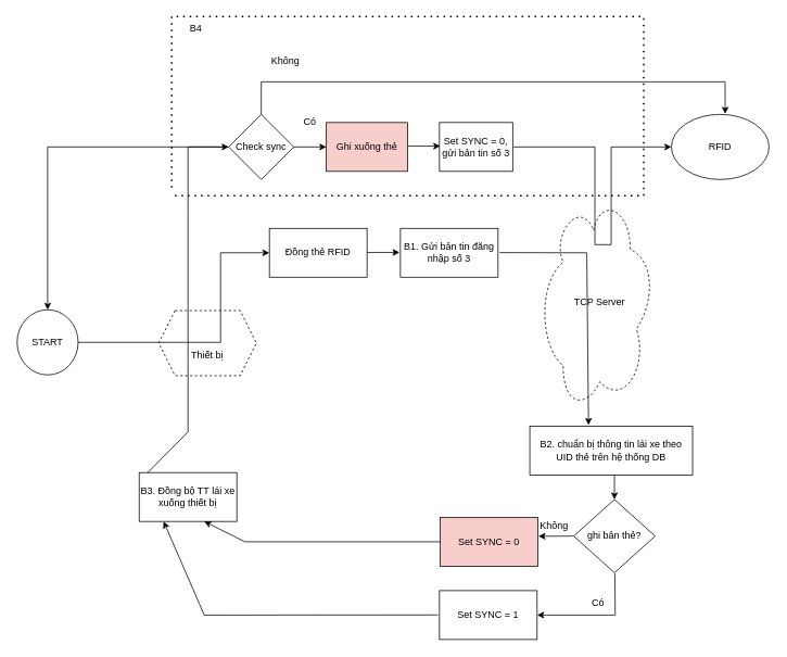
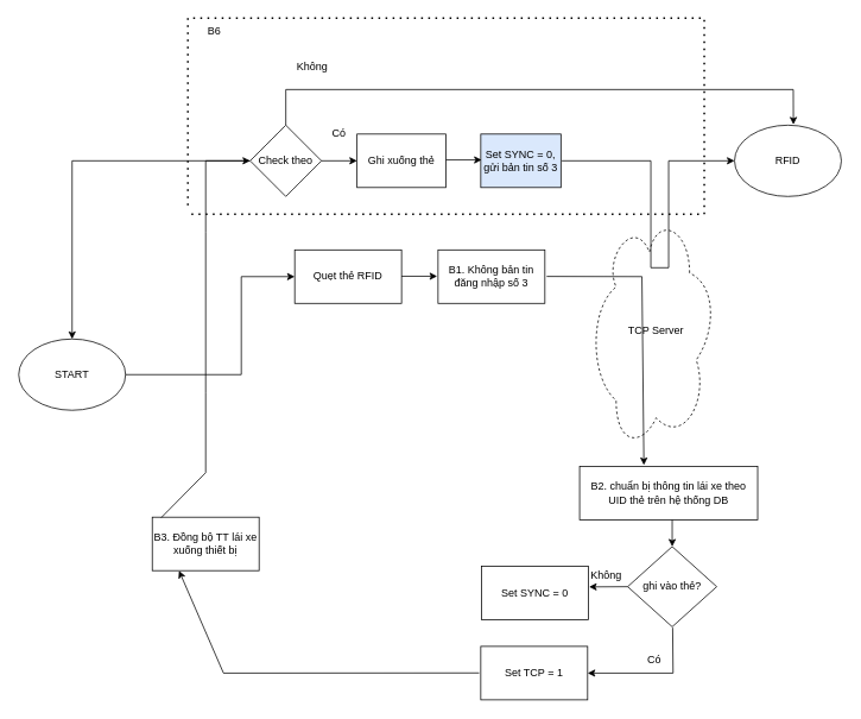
  <mxCell id="0" />
  <mxCell id="1" parent="0" />
- <mxCell id="2" value="&lt;div&gt;&lt;br&gt;&lt;/div&gt;&lt;div&gt;&lt;br&gt;&lt;/div&gt;Thiết bị" style="shape=hexagon;perimeter=hexagonPerimeter2;whiteSpace=wrap;html=1;fixedSize=1;dashed=1;" vertex="1" parent="1"><mxGeometry x="194" y="381" width="120" height="80" as="geometry" /></mxCell>
- <mxCell id="3" value="B1. Gửi bản tin đăng nhập số 3" style="rounded=0;whiteSpace=wrap;html=1;" vertex="1" parent="1"><mxGeometry x="491" y="280" width="120" height="60" as="geometry" /></mxCell>
+ <mxCell id="3" value="B1. Không bản tin đăng nhập số 3" style="rounded=0;whiteSpace=wrap;html=1;" vertex="1" parent="1"><mxGeometry x="491" y="280" width="120" height="60" as="geometry" /></mxCell>
  <mxCell id="4" value="TCP Server" style="ellipse;shape=cloud;whiteSpace=wrap;html=1;direction=south;dashed=1;" vertex="1" parent="1"><mxGeometry x="661" y="241" width="150" height="260" as="geometry" /></mxCell>
  <mxCell id="5" value="" style="endArrow=classic;html=1;rounded=0;entryX=0.361;entryY=-0.024;entryDx=0;entryDy=0;entryPerimeter=0;" edge="1" parent="1" target="9"><mxGeometry width="50" height="50" relative="1" as="geometry"><mxPoint x="613" y="309.79" as="sourcePoint" /><mxPoint x="750" y="490" as="targetPoint" /><Array as="points"><mxPoint x="720" y="310" /></Array></mxGeometry></mxCell>
  <mxCell id="6" value="" style="endArrow=classic;html=1;rounded=0;entryX=0.25;entryY=1;entryDx=0;entryDy=0;exitX=-0.015;exitY=0.497;exitDx=0;exitDy=0;exitPerimeter=0;" edge="1" parent="1" source="15" target="7"><mxGeometry width="50" height="50" relative="1" as="geometry"><mxPoint x="530" y="766" as="sourcePoint" /><mxPoint x="450" y="520" as="targetPoint" /><Array as="points"><mxPoint x="250" y="755" /></Array></mxGeometry></mxCell>
  <mxCell id="7" value="B3. Đồng bộ TT lái xe xuống thiết bị" style="rounded=0;whiteSpace=wrap;html=1;" vertex="1" parent="1"><mxGeometry x="170" y="580" width="120" height="60" as="geometry" /></mxCell>
- <mxCell id="8" value="ghi bản thẻ?" style="rhombus;whiteSpace=wrap;html=1;" vertex="1" parent="1"><mxGeometry x="704" y="613" width="100" height="90" as="geometry" /></mxCell>
+ <mxCell id="8" value="ghi vào thẻ?" style="rhombus;whiteSpace=wrap;html=1;" vertex="1" parent="1"><mxGeometry x="704" y="613" width="100" height="90" as="geometry" /></mxCell>
  <mxCell id="9" value="B2. chuẩn bị thông tin lái xe theo UID thẻ trên hệ thống DB" style="rounded=0;whiteSpace=wrap;html=1;" vertex="1" parent="1"><mxGeometry x="650" y="523" width="200" height="60" as="geometry" /></mxCell>
- <mxCell id="10" value="Set SYNC = 0" style="rounded=0;whiteSpace=wrap;html=1;fillColor=#f8cecc;" vertex="1" parent="1"><mxGeometry x="540" y="635" width="120" height="60" as="geometry" /></mxCell>
+ <mxCell id="10" value="Set SYNC = 0" style="rounded=0;whiteSpace=wrap;html=1;" vertex="1" parent="1"><mxGeometry x="540" y="635" width="120" height="60" as="geometry" /></mxCell>
  <mxCell id="11" value="" style="endArrow=classic;html=1;rounded=0;" edge="1" parent="1"><mxGeometry width="50" height="50" relative="1" as="geometry"><mxPoint x="754" y="583" as="sourcePoint" /><mxPoint x="754" y="613" as="targetPoint" /></mxGeometry></mxCell>
  <mxCell id="12" value="" style="endArrow=classic;html=1;rounded=0;entryX=1;entryY=0.5;entryDx=0;entryDy=0;" edge="1" parent="1" target="15"><mxGeometry width="50" height="50" relative="1" as="geometry"><mxPoint x="754.5" y="704" as="sourcePoint" /><mxPoint x="670" y="760" as="targetPoint" /><Array as="points"><mxPoint x="755" y="755" /></Array></mxGeometry></mxCell>
  <mxCell id="13" value="Có" style="text;html=1;align=center;verticalAlign=middle;whiteSpace=wrap;rounded=0;" vertex="1" parent="1"><mxGeometry x="704" y="725" width="60" height="30" as="geometry" /></mxCell>
- <mxCell id="14" value="" style="endArrow=classic;html=1;rounded=0;exitX=0;exitY=0.5;exitDx=0;exitDy=0;entryX=0.667;entryY=1;entryDx=0;entryDy=0;entryPerimeter=0;" edge="1" parent="1" source="10" target="7"><mxGeometry width="50" height="50" relative="1" as="geometry"><mxPoint x="460" y="650" as="sourcePoint" /><mxPoint x="470" y="520" as="targetPoint" /><Array as="points"><mxPoint x="300" y="665" /></Array></mxGeometry></mxCell>
- <mxCell id="15" value="Set SYNC = 1" style="rounded=0;whiteSpace=wrap;html=1;" vertex="1" parent="1"><mxGeometry x="539" y="725" width="120" height="60" as="geometry" /></mxCell>
+ <mxCell id="15" value="Set TCP = 1" style="rounded=0;whiteSpace=wrap;html=1;" vertex="1" parent="1"><mxGeometry x="539" y="725" width="120" height="60" as="geometry" /></mxCell>
  <mxCell id="16" value="" style="endArrow=classic;html=1;rounded=0;entryX=1.005;entryY=0.387;entryDx=0;entryDy=0;entryPerimeter=0;" edge="1" parent="1" target="10"><mxGeometry width="50" height="50" relative="1" as="geometry"><mxPoint x="704" y="658" as="sourcePoint" /><mxPoint x="668" y="657.5" as="targetPoint" /></mxGeometry></mxCell>
  <mxCell id="17" value="Không" style="text;html=1;align=center;verticalAlign=middle;whiteSpace=wrap;rounded=0;" vertex="1" parent="1"><mxGeometry x="650" y="630" width="60" height="30" as="geometry" /></mxCell>
  <mxCell id="18" value="" style="endArrow=classic;html=1;rounded=0;exitX=0.084;exitY=0.009;exitDx=0;exitDy=0;exitPerimeter=0;" edge="1" parent="1" source="7"><mxGeometry width="50" height="50" relative="1" as="geometry"><mxPoint x="265.16" y="448.98" as="sourcePoint" /><mxPoint x="280" as="targetPoint" y="180" /><Array as="points"><mxPoint x="230" y="530" /><mxPoint x="230" y="440" /><mxPoint x="230" y="260" /><mxPoint x="230" y="180" /></Array></mxGeometry></mxCell>
  <mxCell id="19" value="" style="edgeStyle=orthogonalEdgeStyle;rounded=0;orthogonalLoop=1;jettySize=auto;html=1;" edge="1" parent="1" source="20" target="22"><mxGeometry relative="1" as="geometry" /></mxCell>
- <mxCell id="20" value="Check sync" style="rhombus;whiteSpace=wrap;html=1;" vertex="1" parent="1"><mxGeometry x="280" y="140" width="80" height="80" as="geometry" /></mxCell>
+ <mxCell id="20" value="Check theo" style="rhombus;whiteSpace=wrap;html=1;" vertex="1" parent="1"><mxGeometry x="280" y="140" width="80" height="80" as="geometry" /></mxCell>
  <mxCell id="21" value="" style="endArrow=classic;html=1;rounded=0;" edge="1" parent="1"><mxGeometry width="50" height="50" relative="1" as="geometry"><mxPoint x="360" as="sourcePoint" y="180" /><mxPoint x="400" as="targetPoint" y="180" /></mxGeometry></mxCell>
- <mxCell id="22" value="START" style="ellipse;whiteSpace=wrap;html=1;" vertex="1" parent="1"><mxGeometry x="20" y="380" width="75" height="80" as="geometry" /></mxCell>
+ <mxCell id="22" value="START" style="ellipse;whiteSpace=wrap;html=1;" vertex="1" parent="1"><mxGeometry x="20" y="380" width="120" height="80" as="geometry" /></mxCell>
  <mxCell id="23" value="" style="endArrow=classic;html=1;rounded=0;exitX=1;exitY=0.5;exitDx=0;exitDy=0;" edge="1" parent="1" source="22"><mxGeometry width="50" height="50" relative="1" as="geometry"><mxPoint x="200" y="420" as="sourcePoint" /><mxPoint x="330" y="310" as="targetPoint" /><Array as="points"><mxPoint x="270" y="420" /><mxPoint x="270" y="310" /></Array></mxGeometry></mxCell>
- <mxCell id="24" value="Đồng thẻ RFID" style="rounded=0;whiteSpace=wrap;html=1;" vertex="1" parent="1"><mxGeometry x="330" y="280" width="120" height="60" as="geometry" /></mxCell>
+ <mxCell id="24" value="Quẹt thẻ RFID" style="rounded=0;whiteSpace=wrap;html=1;" vertex="1" parent="1"><mxGeometry x="330" y="280" width="120" height="60" as="geometry" /></mxCell>
  <mxCell id="25" value="RFID" style="ellipse;whiteSpace=wrap;html=1;" vertex="1" parent="1"><mxGeometry x="824" y="140" width="120" height="80" as="geometry" /></mxCell>
  <mxCell id="26" value="Có" style="text;html=1;align=center;verticalAlign=middle;whiteSpace=wrap;rounded=0;" vertex="1" parent="1"><mxGeometry x="350" y="135" width="60" height="30" as="geometry" /></mxCell>
- <mxCell id="27" value="Ghi xuống thẻ" style="rounded=0;whiteSpace=wrap;html=1;fillColor=#f8cecc;" vertex="1" parent="1"><mxGeometry x="400" y="150" width="100" height="60" as="geometry" /></mxCell>
- <mxCell id="28" value="Set SYNC = 0, gửi bản tin số 3" style="rounded=0;whiteSpace=wrap;html=1;" vertex="1" parent="1"><mxGeometry x="539" y="150" width="90" height="60" as="geometry" /></mxCell>
+ <mxCell id="27" value="Ghi xuống thẻ" style="rounded=0;whiteSpace=wrap;html=1;" vertex="1" parent="1"><mxGeometry x="400" y="150" width="100" height="60" as="geometry" /></mxCell>
+ <mxCell id="28" value="Set SYNC = 0, gửi bản tin số 3" style="rounded=0;whiteSpace=wrap;html=1;fillColor=#dae8fc;" vertex="1" parent="1"><mxGeometry x="539" y="150" width="90" height="60" as="geometry" /></mxCell>
  <mxCell id="29" value="" style="endArrow=classic;html=1;rounded=0;entryX=0;entryY=0.5;entryDx=0;entryDy=0;" edge="1" parent="1" target="25"><mxGeometry width="50" height="50" relative="1" as="geometry"><mxPoint x="630" as="sourcePoint" y="180" /><mxPoint x="750" y="140" as="targetPoint" /><Array as="points"><mxPoint x="730" y="180" /><mxPoint x="730" y="300" /><mxPoint x="750" y="300" /><mxPoint x="750" y="180" /></Array></mxGeometry></mxCell>
  <mxCell id="30" value="" style="endArrow=classic;html=1;rounded=0;" edge="1" parent="1"><mxGeometry width="50" height="50" relative="1" as="geometry"><mxPoint x="500" y="179" as="sourcePoint" /><mxPoint x="540" y="179" as="targetPoint" /></mxGeometry></mxCell>
  <mxCell id="31" value="" style="endArrow=classic;html=1;rounded=0;entryX=0.551;entryY=-0.009;entryDx=0;entryDy=0;entryPerimeter=0;" edge="1" parent="1" target="25"><mxGeometry width="50" height="50" relative="1" as="geometry"><mxPoint x="320" y="140" as="sourcePoint" /><mxPoint x="870" y="130" as="targetPoint" /><Array as="points"><mxPoint x="320" y="100" /><mxPoint x="890" y="100" /></Array></mxGeometry></mxCell>
  <mxCell id="32" value="Không" style="text;html=1;align=center;verticalAlign=middle;whiteSpace=wrap;rounded=0;" vertex="1" parent="1"><mxGeometry x="320" y="60" width="60" height="30" as="geometry" /></mxCell>
  <mxCell id="33" value="" style="endArrow=none;dashed=1;html=1;dashPattern=1 3;strokeWidth=2;rounded=0;" edge="1" parent="1"><mxGeometry width="50" height="50" relative="1" as="geometry"><mxPoint x="210" y="230" as="sourcePoint" /><mxPoint x="210" y="240" as="targetPoint" /><Array as="points"><mxPoint x="210" y="20" /><mxPoint x="790" y="20" /><mxPoint x="790" y="240" /></Array></mxGeometry></mxCell>
- <mxCell id="34" value="B4" style="text;html=1;align=center;verticalAlign=middle;whiteSpace=wrap;rounded=0;" vertex="1" parent="1"><mxGeometry x="210" y="20" width="60" height="30" as="geometry" /></mxCell>
+ <mxCell id="34" value="B6" style="text;html=1;align=center;verticalAlign=middle;whiteSpace=wrap;rounded=0;" vertex="1" parent="1"><mxGeometry x="210" y="20" width="60" height="30" as="geometry" /></mxCell>
  <mxCell id="35" value="" style="endArrow=classic;html=1;rounded=0;" edge="1" parent="1"><mxGeometry width="50" height="50" relative="1" as="geometry"><mxPoint x="450" y="309.57" as="sourcePoint" /><mxPoint x="490" y="309.57" as="targetPoint" /></mxGeometry></mxCell>
